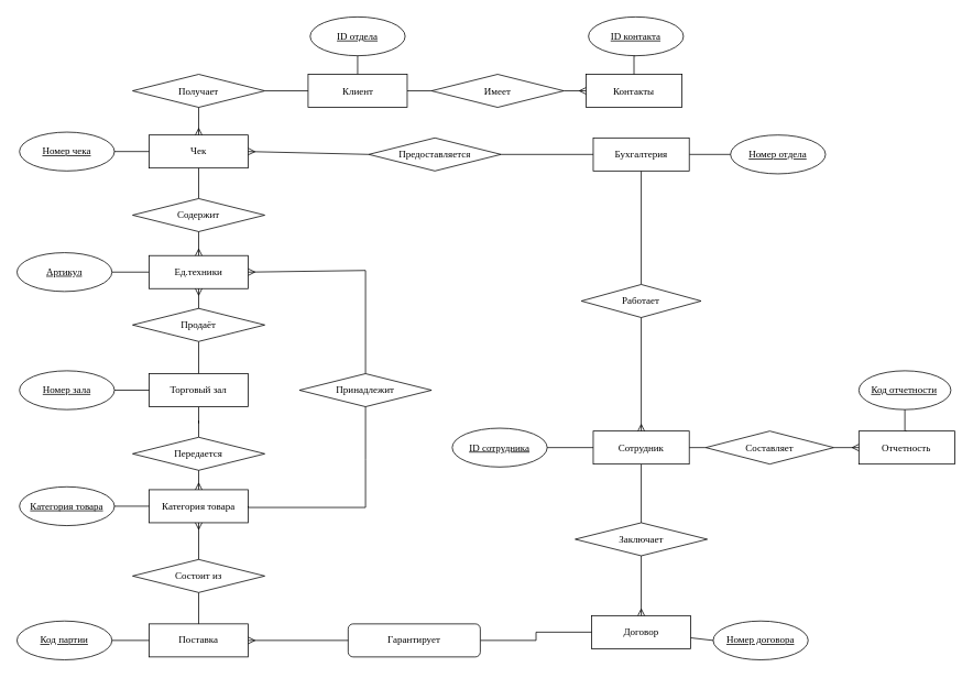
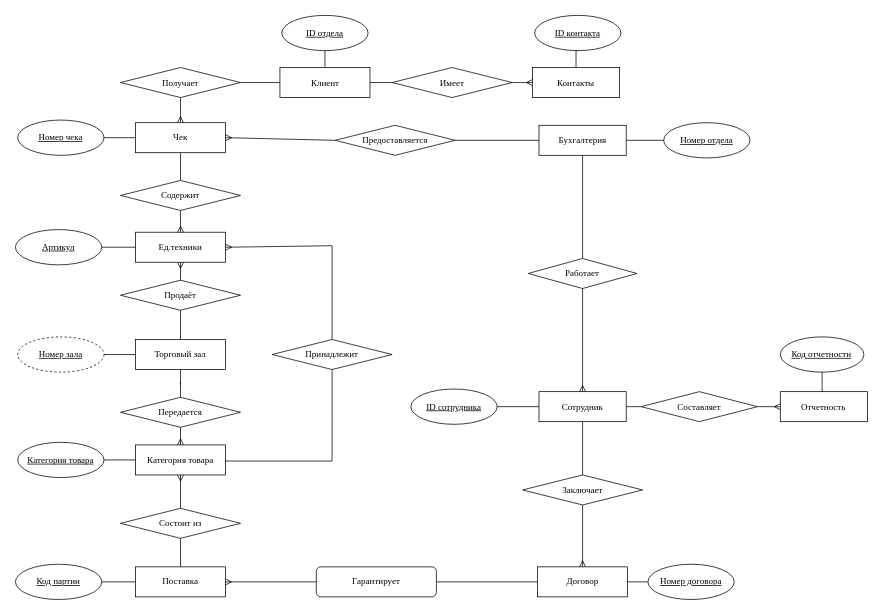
  <mxCell id="0" />
  <mxCell id="1" parent="0" />
  <mxCell id="2" style="edgeStyle=orthogonalEdgeStyle;rounded=0;orthogonalLoop=1;jettySize=auto;html=1;exitX=0.5;exitY=0;exitDx=0;exitDy=0;entryX=0.5;entryY=1;entryDx=0;entryDy=0;endArrow=none;endFill=1;startFill=0;" parent="1" source="4" target="7" edge="1"><mxGeometry relative="1" as="geometry" /></mxCell>
  <mxCell id="3" style="edgeStyle=orthogonalEdgeStyle;rounded=0;orthogonalLoop=1;jettySize=auto;html=1;exitX=0.5;exitY=1;exitDx=0;exitDy=0;endArrow=none;startFill=0;" parent="1" source="4" target="6" edge="1"><mxGeometry relative="1" as="geometry" /></mxCell>
  <mxCell id="4" value="&lt;div style=&quot;font-size: 12px;&quot; align=&quot;center&quot;&gt;&lt;font style=&quot;font-size: 12px;&quot;&gt;Торговый зал&lt;/font&gt;&lt;/div&gt;" style="rounded=0;whiteSpace=wrap;html=1;align=center;fontFamily=Times New Roman;fontSize=12;" parent="1" vertex="1"><mxGeometry x="180" y="452" width="120" height="40" as="geometry" /></mxCell>
  <mxCell id="5" value="Чек" style="rounded=0;whiteSpace=wrap;html=1;fontFamily=Times New Roman;fontSize=12;" parent="1" vertex="1"><mxGeometry x="180" y="163" width="120" height="40" as="geometry" /></mxCell>
  <mxCell id="6" value="Передается" style="rhombus;whiteSpace=wrap;html=1;rounded=0;fontFamily=Times New Roman;fontSize=12;" parent="1" vertex="1"><mxGeometry x="160" y="529" width="160" height="40" as="geometry" /></mxCell>
  <mxCell id="7" value="Продаёт" style="rhombus;whiteSpace=wrap;html=1;rounded=0;fontFamily=Times New Roman;fontSize=12;" parent="1" vertex="1"><mxGeometry x="160" y="373" width="160" height="40" as="geometry" /></mxCell>
  <mxCell id="8" value="Поставка" style="rounded=0;whiteSpace=wrap;html=1;fontFamily=Times New Roman;fontSize=12;" parent="1" vertex="1"><mxGeometry x="180" y="755" width="120" height="40" as="geometry" /></mxCell>
  <mxCell id="9" style="edgeStyle=orthogonalEdgeStyle;rounded=0;orthogonalLoop=1;jettySize=auto;html=1;exitX=1;exitY=0.5;exitDx=0;exitDy=0;entryX=0;entryY=0.5;entryDx=0;entryDy=0;endArrow=none;startFill=0;" parent="1" source="10" target="38" edge="1"><mxGeometry relative="1" as="geometry" /></mxCell>
  <mxCell id="10" value="Предоставляется" style="rhombus;whiteSpace=wrap;html=1;rounded=0;fontFamily=Times New Roman;fontSize=12;" parent="1" vertex="1"><mxGeometry x="446" y="166.5" width="160" height="40" as="geometry" /></mxCell>
  <mxCell id="11" style="edgeStyle=orthogonalEdgeStyle;rounded=0;orthogonalLoop=1;jettySize=auto;html=1;exitX=1;exitY=0.5;exitDx=0;exitDy=0;entryX=0;entryY=0.5;entryDx=0;entryDy=0;endArrow=none;startFill=0;" parent="1" source="12" target="51" edge="1"><mxGeometry relative="1" as="geometry" /></mxCell>
  <mxCell id="12" value="Получает" style="rhombus;whiteSpace=wrap;html=1;rounded=0;fontFamily=Times New Roman;fontSize=12;" parent="1" vertex="1"><mxGeometry x="160" y="89.5" width="160" height="40" as="geometry" /></mxCell>
  <mxCell id="13" style="edgeStyle=none;rounded=0;orthogonalLoop=1;jettySize=auto;html=1;exitX=0;exitY=0.5;exitDx=0;exitDy=0;entryX=1;entryY=0.5;entryDx=0;entryDy=0;fontFamily=Times New Roman;fontSize=12;endArrow=none;endFill=0;" parent="1" source="14" target="24" edge="1"><mxGeometry relative="1" as="geometry" /></mxCell>
  <mxCell id="14" value="Ед.техники" style="rounded=0;whiteSpace=wrap;html=1;fontFamily=Times New Roman;fontSize=12;" parent="1" vertex="1"><mxGeometry x="180" y="309" width="120" height="40" as="geometry" /></mxCell>
  <mxCell id="15" style="edgeStyle=orthogonalEdgeStyle;rounded=0;orthogonalLoop=1;jettySize=auto;html=1;exitX=0.5;exitY=0;exitDx=0;exitDy=0;entryX=0.5;entryY=1;entryDx=0;entryDy=0;endArrow=none;startFill=0;" edge="1" parent="1" source="16" target="5"><mxGeometry relative="1" as="geometry" /></mxCell>
  <mxCell id="16" value="Содержит" style="rhombus;whiteSpace=wrap;html=1;rounded=0;fontFamily=Times New Roman;fontSize=12;" parent="1" vertex="1"><mxGeometry x="160" y="240" width="160" height="40" as="geometry" /></mxCell>
- <mxCell id="17" value="Договор" style="rounded=0;whiteSpace=wrap;html=1;fontFamily=Times New Roman;fontSize=12;" parent="1" vertex="1"><mxGeometry x="715.88" y="745" width="120" height="40" as="geometry" /></mxCell>
+ <mxCell id="17" value="Договор" style="rounded=0;whiteSpace=wrap;html=1;fontFamily=Times New Roman;fontSize=12;" parent="1" vertex="1"><mxGeometry x="715.88" y="755" width="120" height="40" as="geometry" /></mxCell>
  <mxCell id="18" style="edgeStyle=orthogonalEdgeStyle;rounded=0;orthogonalLoop=1;jettySize=auto;html=1;exitX=0.5;exitY=0;exitDx=0;exitDy=0;entryX=0.5;entryY=1;entryDx=0;entryDy=0;endArrow=none;startFill=0;" parent="1" source="19" target="34" edge="1"><mxGeometry relative="1" as="geometry" /></mxCell>
  <mxCell id="19" value="Заключает" style="rhombus;whiteSpace=wrap;html=1;rounded=0;fontFamily=Times New Roman;fontSize=12;" parent="1" vertex="1"><mxGeometry x="695.88" y="632.5" width="160" height="40" as="geometry" /></mxCell>
  <mxCell id="20" style="edgeStyle=orthogonalEdgeStyle;rounded=0;orthogonalLoop=1;jettySize=auto;html=1;exitX=1;exitY=0.5;exitDx=0;exitDy=0;entryX=0;entryY=0.5;entryDx=0;entryDy=0;endArrow=none;startFill=0;" parent="1" source="21" target="17" edge="1"><mxGeometry relative="1" as="geometry" /></mxCell>
  <mxCell id="21" value="Гарантирует" style="whiteSpace=wrap;html=1;fontFamily=Times New Roman;fontSize=12;rounded=1;" parent="1" vertex="1"><mxGeometry x="421" y="755" width="160" height="40" as="geometry" /></mxCell>
  <mxCell id="22" style="edgeStyle=none;rounded=0;orthogonalLoop=1;jettySize=auto;html=1;exitX=1;exitY=0.5;exitDx=0;exitDy=0;entryX=0;entryY=0.5;entryDx=0;entryDy=0;fontFamily=Times New Roman;fontSize=12;endArrow=none;endFill=0;" parent="1" target="5" edge="1"><mxGeometry relative="1" as="geometry"><mxPoint x="135" y="183" as="sourcePoint" /></mxGeometry></mxCell>
  <mxCell id="23" value="Номер чека" style="ellipse;whiteSpace=wrap;html=1;fontFamily=Times New Roman;fontSize=12;fontStyle=4" parent="1" vertex="1"><mxGeometry x="23" y="159.5" width="115" height="47" as="geometry" /></mxCell>
  <mxCell id="24" value="Артикул" style="ellipse;whiteSpace=wrap;html=1;fontFamily=Times New Roman;fontSize=12;fontStyle=4" parent="1" vertex="1"><mxGeometry x="20" y="305.5" width="115" height="47" as="geometry" /></mxCell>
  <mxCell id="25" style="edgeStyle=none;rounded=0;orthogonalLoop=1;jettySize=auto;html=1;exitX=1;exitY=0.5;exitDx=0;exitDy=0;entryX=0;entryY=0.5;entryDx=0;entryDy=0;endArrow=none;endFill=0;fontFamily=Times New Roman;fontSize=12;" parent="1" source="26" target="8" edge="1"><mxGeometry relative="1" as="geometry" /></mxCell>
  <mxCell id="26" value="Код партии" style="ellipse;whiteSpace=wrap;html=1;fontFamily=Times New Roman;fontSize=12;fontStyle=4" parent="1" vertex="1"><mxGeometry x="20" y="751.5" width="115" height="47" as="geometry" /></mxCell>
  <mxCell id="27" style="edgeStyle=none;rounded=0;orthogonalLoop=1;jettySize=auto;html=1;exitX=0;exitY=0.5;exitDx=0;exitDy=0;endArrow=none;endFill=0;fontFamily=Times New Roman;fontSize=12;" parent="1" source="28" target="17" edge="1"><mxGeometry relative="1" as="geometry" /></mxCell>
  <mxCell id="28" value="Номер договора" style="ellipse;whiteSpace=wrap;html=1;fontFamily=Times New Roman;fontSize=12;fontStyle=4" parent="1" vertex="1"><mxGeometry x="863" y="751.5" width="115" height="47" as="geometry" /></mxCell>
  <mxCell id="29" style="edgeStyle=none;rounded=0;orthogonalLoop=1;jettySize=auto;html=1;exitX=1;exitY=0.5;exitDx=0;exitDy=0;entryX=0;entryY=0.5;entryDx=0;entryDy=0;fontFamily=Times New Roman;fontSize=12;endArrow=none;endFill=0;" parent="1" source="30" target="4" edge="1"><mxGeometry relative="1" as="geometry" /></mxCell>
- <mxCell id="30" value="Номер зала" style="ellipse;whiteSpace=wrap;html=1;fontFamily=Times New Roman;fontSize=12;fontStyle=4" parent="1" vertex="1"><mxGeometry x="23" y="448.5" width="115" height="47" as="geometry" /></mxCell>
+ <mxCell id="30" value="Номер зала" style="ellipse;whiteSpace=wrap;html=1;fontFamily=Times New Roman;fontSize=12;fontStyle=4;dashed=1;" parent="1" vertex="1"><mxGeometry x="23" y="448.5" width="115" height="47" as="geometry" /></mxCell>
  <mxCell id="31" value="ID сотрудника" style="ellipse;whiteSpace=wrap;html=1;fontFamily=Times New Roman;fontSize=12;fontStyle=4" parent="1" vertex="1"><mxGeometry x="547" y="518" width="115" height="47" as="geometry" /></mxCell>
  <mxCell id="32" style="rounded=0;orthogonalLoop=1;jettySize=auto;html=1;exitX=1;exitY=0.5;exitDx=0;exitDy=0;entryX=1;entryY=0.5;entryDx=0;entryDy=0;endArrow=none;startFill=0;" parent="1" source="34" target="31" edge="1"><mxGeometry relative="1" as="geometry" /></mxCell>
  <mxCell id="33" style="edgeStyle=orthogonalEdgeStyle;rounded=0;orthogonalLoop=1;jettySize=auto;html=1;exitX=1;exitY=0.5;exitDx=0;exitDy=0;entryX=0;entryY=0.5;entryDx=0;entryDy=0;endArrow=none;startFill=0;" parent="1" source="34" target="48" edge="1"><mxGeometry relative="1" as="geometry" /></mxCell>
  <mxCell id="34" value="Сотрудник " style="rounded=0;whiteSpace=wrap;html=1;fontFamily=Times New Roman;fontSize=12;" parent="1" vertex="1"><mxGeometry x="717.755" y="521.5" width="116.25" height="40" as="geometry" /></mxCell>
  <mxCell id="35" value="Номер отдела" style="ellipse;whiteSpace=wrap;html=1;fontFamily=Times New Roman;fontSize=12;fontStyle=4" parent="1" vertex="1"><mxGeometry x="884" y="163" width="115" height="47" as="geometry" /></mxCell>
  <mxCell id="36" style="edgeStyle=orthogonalEdgeStyle;rounded=0;orthogonalLoop=1;jettySize=auto;html=1;exitX=0.5;exitY=1;exitDx=0;exitDy=0;entryX=0.5;entryY=0;entryDx=0;entryDy=0;endArrow=none;startFill=0;" parent="1" source="38" target="39" edge="1"><mxGeometry relative="1" as="geometry" /></mxCell>
  <mxCell id="37" style="edgeStyle=orthogonalEdgeStyle;rounded=0;orthogonalLoop=1;jettySize=auto;html=1;exitX=1;exitY=0.5;exitDx=0;exitDy=0;entryX=0;entryY=0.5;entryDx=0;entryDy=0;endArrow=none;startFill=0;" parent="1" source="38" target="35" edge="1"><mxGeometry relative="1" as="geometry" /></mxCell>
  <mxCell id="38" value="Бухгалтерия" style="rounded=0;whiteSpace=wrap;html=1;fontFamily=Times New Roman;fontSize=12;" parent="1" vertex="1"><mxGeometry x="717.755" y="166.5" width="116.25" height="40" as="geometry" /></mxCell>
  <mxCell id="39" value="Работает" style="rhombus;whiteSpace=wrap;html=1;rounded=0;fontFamily=Times New Roman;fontSize=12;" parent="1" vertex="1"><mxGeometry x="703.377" y="344" width="145" height="40" as="geometry" /></mxCell>
  <mxCell id="40" value="Категория товара" style="rounded=0;whiteSpace=wrap;html=1;align=center;fontFamily=Times New Roman;fontSize=12;" parent="1" vertex="1"><mxGeometry x="180" y="592.5" width="120" height="40" as="geometry" /></mxCell>
  <mxCell id="41" style="edgeStyle=orthogonalEdgeStyle;rounded=0;orthogonalLoop=1;jettySize=auto;html=1;exitX=0.5;exitY=1;exitDx=0;exitDy=0;entryX=0.5;entryY=0;entryDx=0;entryDy=0;endArrow=none;startFill=0;" parent="1" source="42" target="8" edge="1"><mxGeometry relative="1" as="geometry" /></mxCell>
  <mxCell id="42" value="Состоит из " style="rhombus;whiteSpace=wrap;html=1;rounded=0;fontFamily=Times New Roman;fontSize=12;" parent="1" vertex="1"><mxGeometry x="160" y="677" width="160" height="40" as="geometry" /></mxCell>
  <mxCell id="43" style="rounded=0;orthogonalLoop=1;jettySize=auto;html=1;exitX=1;exitY=0.5;exitDx=0;exitDy=0;entryX=0;entryY=0.5;entryDx=0;entryDy=0;endArrow=none;startFill=0;" parent="1" source="44" target="40" edge="1"><mxGeometry relative="1" as="geometry" /></mxCell>
  <mxCell id="44" value="Категория товара" style="ellipse;whiteSpace=wrap;html=1;fontFamily=Times New Roman;fontSize=12;fontStyle=4" parent="1" vertex="1"><mxGeometry x="23" y="589" width="115" height="47" as="geometry" /></mxCell>
  <mxCell id="45" value="Код отчетности" style="ellipse;whiteSpace=wrap;html=1;fontFamily=Times New Roman;fontSize=12;fontStyle=4" parent="1" vertex="1"><mxGeometry x="1039.417" y="448.5" width="111.406" height="47" as="geometry" /></mxCell>
  <mxCell id="46" style="edgeStyle=orthogonalEdgeStyle;rounded=0;orthogonalLoop=1;jettySize=auto;html=1;exitX=0.5;exitY=0;exitDx=0;exitDy=0;entryX=0.5;entryY=1;entryDx=0;entryDy=0;endArrow=none;startFill=0;" parent="1" source="47" target="45" edge="1"><mxGeometry relative="1" as="geometry" /></mxCell>
  <mxCell id="47" value="Отчетность" style="rounded=0;whiteSpace=wrap;html=1;fontFamily=Times New Roman;fontSize=12;" parent="1" vertex="1"><mxGeometry x="1039.415" y="521.5" width="116.25" height="40" as="geometry" /></mxCell>
  <mxCell id="48" value="Составляет" style="rhombus;whiteSpace=wrap;html=1;rounded=0;fontFamily=Times New Roman;fontSize=12;" parent="1" vertex="1"><mxGeometry x="854" y="521.5" width="155" height="40" as="geometry" /></mxCell>
  <mxCell id="49" style="edgeStyle=none;rounded=0;orthogonalLoop=1;jettySize=auto;html=1;exitX=0.5;exitY=0;exitDx=0;exitDy=0;entryX=0.5;entryY=1;entryDx=0;entryDy=0;fontFamily=Times New Roman;fontSize=12;endArrow=none;endFill=0;" parent="1" source="51" target="52" edge="1"><mxGeometry relative="1" as="geometry" /></mxCell>
  <mxCell id="50" style="edgeStyle=orthogonalEdgeStyle;rounded=0;orthogonalLoop=1;jettySize=auto;html=1;exitX=1;exitY=0.5;exitDx=0;exitDy=0;entryX=0;entryY=0.5;entryDx=0;entryDy=0;endArrow=none;startFill=0;" edge="1" parent="1" source="51" target="63"><mxGeometry relative="1" as="geometry" /></mxCell>
  <mxCell id="51" value="&lt;font style=&quot;font-size: 12px;&quot;&gt;Клиент&lt;/font&gt;" style="rounded=0;whiteSpace=wrap;html=1;fontFamily=Times New Roman;fontSize=12;" parent="1" vertex="1"><mxGeometry x="372.5" y="89.5" width="120" height="40" as="geometry" /></mxCell>
  <mxCell id="52" value="ID отдела" style="ellipse;whiteSpace=wrap;html=1;fontFamily=Times New Roman;fontSize=12;fontStyle=4" parent="1" vertex="1"><mxGeometry x="375" y="20" width="115" height="47" as="geometry" /></mxCell>
  <mxCell id="53" value="" style="fontSize=12;html=1;endArrow=ERmany;rounded=0;exitX=0.5;exitY=1;exitDx=0;exitDy=0;entryX=0.5;entryY=0;entryDx=0;entryDy=0;" parent="1" source="16" target="14" edge="1"><mxGeometry width="100" height="100" relative="1" as="geometry"><mxPoint x="328" y="353" as="sourcePoint" /><mxPoint x="332" y="293" as="targetPoint" /></mxGeometry></mxCell>
  <mxCell id="54" value="" style="fontSize=12;html=1;endArrow=ERmany;rounded=0;exitX=0.5;exitY=0;exitDx=0;exitDy=0;entryX=0.5;entryY=1;entryDx=0;entryDy=0;" parent="1" source="7" target="14" edge="1"><mxGeometry width="100" height="100" relative="1" as="geometry"><mxPoint x="250" y="382.5" as="sourcePoint" /><mxPoint x="250" y="412.5" as="targetPoint" /></mxGeometry></mxCell>
  <mxCell id="55" value="" style="fontSize=12;html=1;endArrow=ERmany;rounded=0;entryX=0.5;entryY=0;entryDx=0;entryDy=0;exitX=0.5;exitY=1;exitDx=0;exitDy=0;" parent="1" source="6" target="40" edge="1"><mxGeometry width="100" height="100" relative="1" as="geometry"><mxPoint x="238" y="631.5" as="sourcePoint" /><mxPoint x="250" y="452.5" as="targetPoint" /></mxGeometry></mxCell>
  <mxCell id="56" value="" style="fontSize=12;html=1;endArrow=ERmany;rounded=0;entryX=0.5;entryY=1;entryDx=0;entryDy=0;exitX=0.5;exitY=0;exitDx=0;exitDy=0;" parent="1" source="42" target="40" edge="1"><mxGeometry width="100" height="100" relative="1" as="geometry"><mxPoint x="250" y="639.5" as="sourcePoint" /><mxPoint x="250" y="652.5" as="targetPoint" /></mxGeometry></mxCell>
  <mxCell id="57" value="" style="fontSize=12;html=1;endArrow=ERmany;rounded=0;entryX=1;entryY=0.5;entryDx=0;entryDy=0;exitX=0;exitY=0.5;exitDx=0;exitDy=0;" parent="1" source="21" target="8" edge="1"><mxGeometry width="100" height="100" relative="1" as="geometry"><mxPoint x="250" y="708.5" as="sourcePoint" /><mxPoint x="250" y="692.5" as="targetPoint" /></mxGeometry></mxCell>
  <mxCell id="58" value="" style="fontSize=12;html=1;endArrow=ERmany;rounded=0;entryX=0.5;entryY=0;entryDx=0;entryDy=0;exitX=0.5;exitY=1;exitDx=0;exitDy=0;" parent="1" source="19" target="17" edge="1"><mxGeometry width="100" height="100" relative="1" as="geometry"><mxPoint x="422" y="832.5" as="sourcePoint" /><mxPoint x="422" y="805.5" as="targetPoint" /></mxGeometry></mxCell>
  <mxCell id="59" value="" style="fontSize=12;html=1;endArrow=ERmany;rounded=0;exitX=0.5;exitY=1;exitDx=0;exitDy=0;entryX=0.5;entryY=0;entryDx=0;entryDy=0;" parent="1" source="12" target="5" edge="1"><mxGeometry width="100" height="100" relative="1" as="geometry"><mxPoint x="250" y="283" as="sourcePoint" /><mxPoint x="250" y="313" as="targetPoint" /></mxGeometry></mxCell>
  <mxCell id="60" value="" style="fontSize=12;html=1;endArrow=ERmany;rounded=0;exitX=0;exitY=0.5;exitDx=0;exitDy=0;entryX=1;entryY=0.5;entryDx=0;entryDy=0;" parent="1" source="10" target="5" edge="1"><mxGeometry width="100" height="100" relative="1" as="geometry"><mxPoint x="250" y="140" as="sourcePoint" /><mxPoint x="250" y="173" as="targetPoint" /><Array as="points" /></mxGeometry></mxCell>
  <mxCell id="61" value="" style="fontSize=12;html=1;endArrow=ERmany;rounded=0;exitX=0.5;exitY=1;exitDx=0;exitDy=0;entryX=0.5;entryY=0;entryDx=0;entryDy=0;" parent="1" source="39" target="34" edge="1"><mxGeometry width="100" height="100" relative="1" as="geometry"><mxPoint x="922" y="543.5" as="sourcePoint" /><mxPoint x="780" y="493.5" as="targetPoint" /><Array as="points" /></mxGeometry></mxCell>
  <mxCell id="62" value="" style="fontSize=12;html=1;endArrow=ERmany;rounded=0;exitX=1;exitY=0.5;exitDx=0;exitDy=0;entryX=0;entryY=0.5;entryDx=0;entryDy=0;" parent="1" source="48" target="47" edge="1"><mxGeometry width="100" height="100" relative="1" as="geometry"><mxPoint x="783" y="477.5" as="sourcePoint" /><mxPoint x="783" y="531.5" as="targetPoint" /><Array as="points" /></mxGeometry></mxCell>
  <mxCell id="63" value="Имеет" style="rhombus;whiteSpace=wrap;html=1;rounded=0;fontFamily=Times New Roman;fontSize=12;" vertex="1" parent="1"><mxGeometry x="522" y="89.5" width="160" height="40" as="geometry" /></mxCell>
  <mxCell id="64" value="Контакты" style="rounded=0;whiteSpace=wrap;html=1;fontFamily=Times New Roman;fontSize=12;" vertex="1" parent="1"><mxGeometry x="708.995" y="89.5" width="116.25" height="40" as="geometry" /></mxCell>
  <mxCell id="65" style="edgeStyle=orthogonalEdgeStyle;rounded=0;orthogonalLoop=1;jettySize=auto;html=1;exitX=0.5;exitY=1;exitDx=0;exitDy=0;entryX=0.5;entryY=0;entryDx=0;entryDy=0;endArrow=none;startFill=0;" edge="1" parent="1" source="66" target="64"><mxGeometry relative="1" as="geometry" /></mxCell>
  <mxCell id="66" value="ID контакта" style="ellipse;whiteSpace=wrap;html=1;fontFamily=Times New Roman;fontSize=12;fontStyle=4" vertex="1" parent="1"><mxGeometry x="712" y="20" width="115" height="47" as="geometry" /></mxCell>
  <mxCell id="67" value="" style="fontSize=12;html=1;endArrow=ERmany;rounded=0;exitX=1;exitY=0.5;exitDx=0;exitDy=0;entryX=0;entryY=0.5;entryDx=0;entryDy=0;" edge="1" parent="1" source="63" target="64"><mxGeometry width="100" height="100" relative="1" as="geometry"><mxPoint x="365" y="193" as="sourcePoint" /><mxPoint x="310" y="193" as="targetPoint" /><Array as="points" /></mxGeometry></mxCell>
  <mxCell id="68" style="edgeStyle=orthogonalEdgeStyle;rounded=0;orthogonalLoop=1;jettySize=auto;html=1;exitX=1;exitY=0.5;exitDx=0;exitDy=0;entryX=0.5;entryY=1;entryDx=0;entryDy=0;endArrow=none;startFill=0;" edge="1" parent="1" source="40" target="70"><mxGeometry relative="1" as="geometry"><mxPoint x="300" y="666" as="sourcePoint" /><mxPoint x="442" y="568" as="targetPoint" /><Array as="points"><mxPoint x="300" y="614" /><mxPoint x="442" y="614" /><mxPoint x="442" y="556" /></Array></mxGeometry></mxCell>
  <mxCell id="69" value="" style="fontSize=12;html=1;endArrow=ERmany;rounded=0;exitX=0.5;exitY=0;exitDx=0;exitDy=0;entryX=1;entryY=0.5;entryDx=0;entryDy=0;" edge="1" parent="1" source="70" target="14"><mxGeometry width="100" height="100" relative="1" as="geometry"><mxPoint x="442" y="529" as="sourcePoint" /><mxPoint x="300" y="426" as="targetPoint" /><Array as="points"><mxPoint x="442" y="327" /></Array></mxGeometry></mxCell>
  <mxCell id="70" value="Принадлежит " style="rhombus;whiteSpace=wrap;html=1;rounded=0;fontFamily=Times New Roman;fontSize=12;" vertex="1" parent="1"><mxGeometry x="362" y="452" width="160" height="40" as="geometry" /></mxCell>
